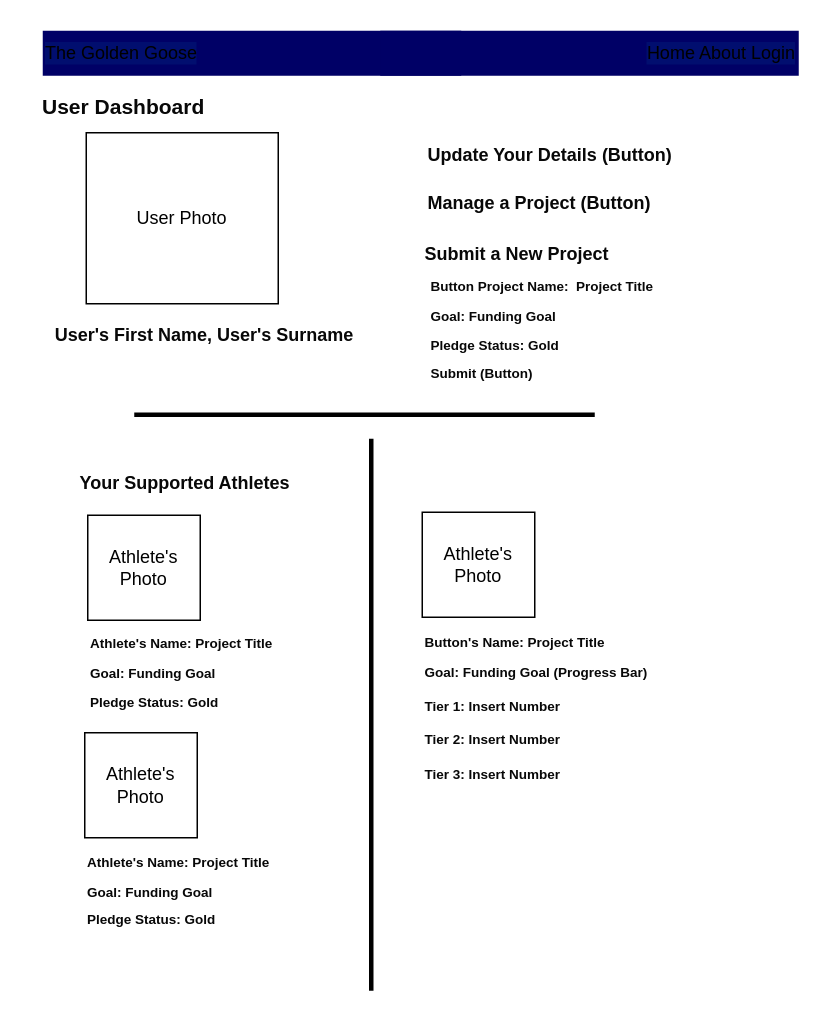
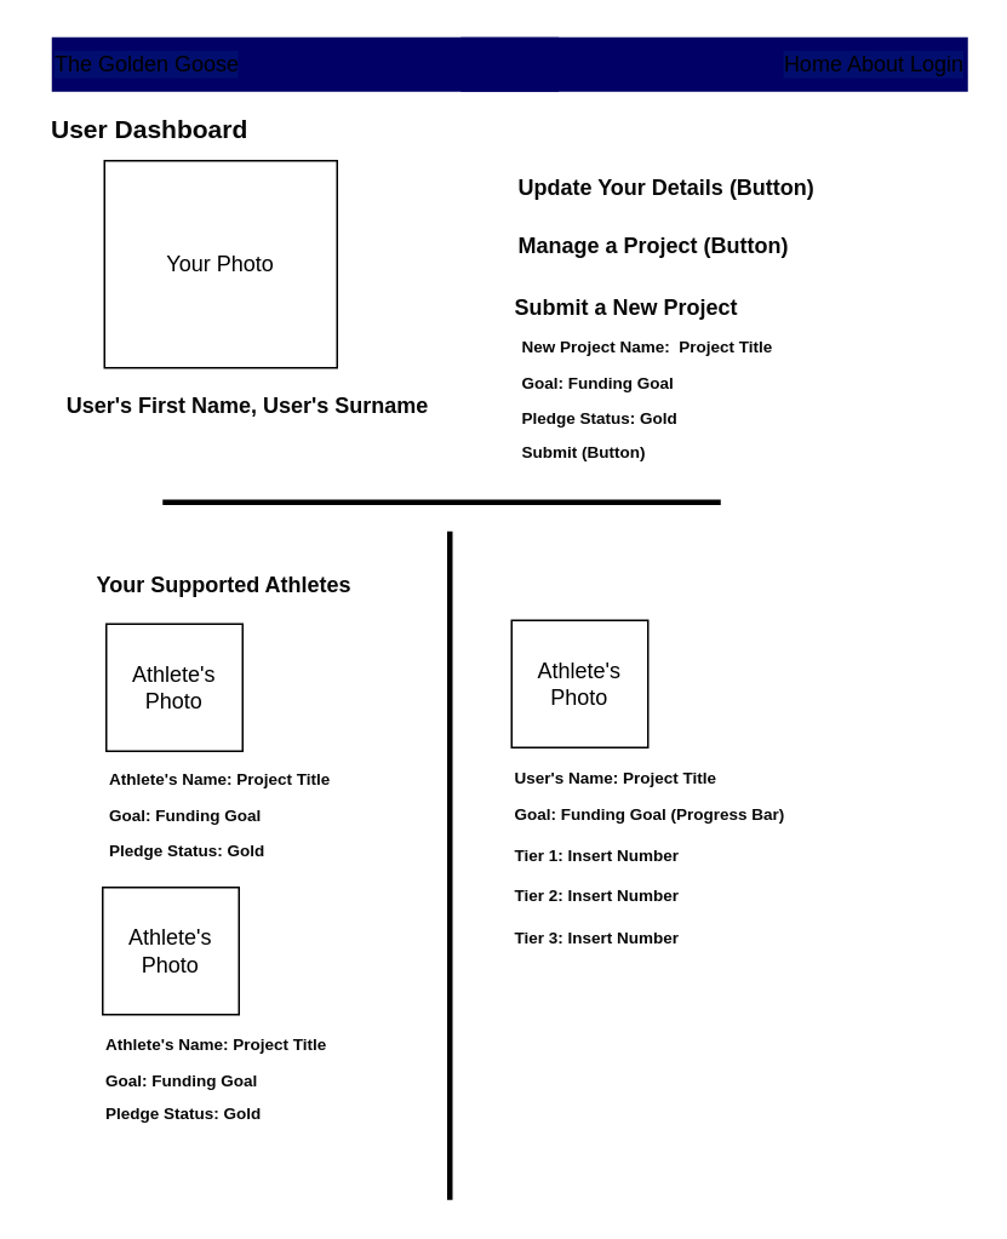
  <mxCell id="0" />
  <mxCell id="1" parent="0" />
- <mxCell id="2" value="User Photo" style="whiteSpace=wrap;html=1;" vertex="1" parent="1"><mxGeometry x="57" y="88" width="128" height="114" as="geometry" /></mxCell>
+ <mxCell id="2" value="Your Photo" style="whiteSpace=wrap;html=1;" vertex="1" parent="1"><mxGeometry x="57" y="88" width="128" height="114" as="geometry" /></mxCell>
  <mxCell id="3" value="The Golden Goose" style="text;strokeColor=none;align=left;fillColor=#000066;html=1;verticalAlign=middle;whiteSpace=wrap;rounded=0;labelBackgroundColor=#010e6f;" vertex="1" parent="1"><mxGeometry x="28" y="20" width="279" height="30" as="geometry" /></mxCell>
  <mxCell id="4" value="Home About Login" style="text;strokeColor=none;align=right;fillColor=#000066;html=1;verticalAlign=middle;whiteSpace=wrap;rounded=0;labelBackgroundColor=#010e6f;" vertex="1" parent="1"><mxGeometry x="253" y="20" width="279" height="30" as="geometry" /></mxCell>
  <mxCell id="5" value="User's First Name, User's Surname" style="text;strokeColor=none;align=center;fillColor=none;html=1;verticalAlign=middle;whiteSpace=wrap;rounded=0;labelBackgroundColor=#FFFFFF;fontStyle=1;fontSize=12;fontColor=#080808;" vertex="1" parent="1"><mxGeometry x="33" y="208" width="206" height="30" as="geometry" /></mxCell>
  <mxCell id="6" value="Your Supported Athletes" style="text;strokeColor=none;align=center;fillColor=none;html=1;verticalAlign=middle;whiteSpace=wrap;rounded=0;labelBackgroundColor=#FFFFFF;fontStyle=1;fontSize=12;fontColor=#080808;" vertex="1" parent="1"><mxGeometry x="20" y="307" width="206" height="30" as="geometry" /></mxCell>
  <mxCell id="7" value="Pledge Status: Gold" style="text;strokeColor=none;align=left;fillColor=none;html=1;verticalAlign=middle;whiteSpace=wrap;rounded=0;labelBackgroundColor=#FFFFFF;fontStyle=1;fontSize=9;fontColor=#080808;" vertex="1" parent="1"><mxGeometry x="58" y="453" width="206" height="30" as="geometry" /></mxCell>
  <mxCell id="8" value="Submit a New Project" style="text;strokeColor=none;align=left;fillColor=none;html=1;verticalAlign=middle;whiteSpace=wrap;rounded=0;labelBackgroundColor=#FFFFFF;fontStyle=1;fontSize=12;fontColor=#080808;" vertex="1" parent="1"><mxGeometry x="281" y="154" width="206" height="30" as="geometry" /></mxCell>
  <mxCell id="9" value="Athlete's Name: Project Title" style="text;strokeColor=none;align=left;fillColor=none;html=1;verticalAlign=middle;whiteSpace=wrap;rounded=0;labelBackgroundColor=#FFFFFF;fontStyle=1;fontSize=9;fontColor=#080808;" vertex="1" parent="1"><mxGeometry x="58" y="415" width="155" height="28" as="geometry" /></mxCell>
  <mxCell id="10" value="Athlete's Photo" style="whiteSpace=wrap;html=1;" vertex="1" parent="1"><mxGeometry x="58" y="343" width="75" height="70" as="geometry" /></mxCell>
  <mxCell id="11" value="Goal: Funding Goal" style="text;strokeColor=none;align=left;fillColor=none;html=1;verticalAlign=middle;whiteSpace=wrap;rounded=0;labelBackgroundColor=#FFFFFF;fontStyle=1;fontSize=9;fontColor=#080808;" vertex="1" parent="1"><mxGeometry x="58" y="434" width="206" height="30" as="geometry" /></mxCell>
  <mxCell id="12" value="Athlete's Photo" style="whiteSpace=wrap;html=1;" vertex="1" parent="1"><mxGeometry x="281" y="341" width="75" height="70" as="geometry" /></mxCell>
  <mxCell id="13" value="Pledge Status: Gold" style="text;strokeColor=none;align=left;fillColor=none;html=1;verticalAlign=middle;whiteSpace=wrap;rounded=0;labelBackgroundColor=#FFFFFF;fontStyle=1;fontSize=9;fontColor=#080808;" vertex="1" parent="1"><mxGeometry x="56" y="598" width="206" height="30" as="geometry" /></mxCell>
  <mxCell id="14" value="Athlete's Photo" style="whiteSpace=wrap;html=1;" vertex="1" parent="1"><mxGeometry x="56" y="488" width="75" height="70" as="geometry" /></mxCell>
  <mxCell id="15" value="Pledge Status: Gold" style="text;strokeColor=none;align=left;fillColor=none;html=1;verticalAlign=middle;whiteSpace=wrap;rounded=0;labelBackgroundColor=#FFFFFF;fontStyle=1;fontSize=9;fontColor=#080808;" vertex="1" parent="1"><mxGeometry x="285" y="215" width="206" height="30" as="geometry" /></mxCell>
- <mxCell id="16" value="Button Project Name:&amp;nbsp; Project Title" style="text;strokeColor=none;align=left;fillColor=none;html=1;verticalAlign=middle;whiteSpace=wrap;rounded=0;labelBackgroundColor=#FFFFFF;fontStyle=1;fontSize=9;fontColor=#080808;" vertex="1" parent="1"><mxGeometry x="285" y="177" width="155" height="28" as="geometry" /></mxCell>
+ <mxCell id="16" value="New Project Name:&amp;nbsp; Project Title" style="text;strokeColor=none;align=left;fillColor=none;html=1;verticalAlign=middle;whiteSpace=wrap;rounded=0;labelBackgroundColor=#FFFFFF;fontStyle=1;fontSize=9;fontColor=#080808;" vertex="1" parent="1"><mxGeometry x="285" y="177" width="155" height="28" as="geometry" /></mxCell>
  <mxCell id="17" value="Goal: Funding Goal" style="text;strokeColor=none;align=left;fillColor=none;html=1;verticalAlign=middle;whiteSpace=wrap;rounded=0;labelBackgroundColor=#FFFFFF;fontStyle=1;fontSize=9;fontColor=#080808;" vertex="1" parent="1"><mxGeometry x="285" y="196" width="206" height="30" as="geometry" /></mxCell>
- <mxCell id="18" value="Button's Name: Project Title" style="text;strokeColor=none;align=left;fillColor=none;html=1;verticalAlign=middle;whiteSpace=wrap;rounded=0;labelBackgroundColor=#FFFFFF;fontStyle=1;fontSize=9;fontColor=#080808;" vertex="1" parent="1"><mxGeometry x="281" y="414" width="155" height="28" as="geometry" /></mxCell>
+ <mxCell id="18" value="User's Name: Project Title" style="text;strokeColor=none;align=left;fillColor=none;html=1;verticalAlign=middle;whiteSpace=wrap;rounded=0;labelBackgroundColor=#FFFFFF;fontStyle=1;fontSize=9;fontColor=#080808;" vertex="1" parent="1"><mxGeometry x="281" y="414" width="155" height="28" as="geometry" /></mxCell>
  <mxCell id="19" value="Goal: Funding Goal (Progress Bar)" style="text;strokeColor=none;align=left;fillColor=none;html=1;verticalAlign=middle;whiteSpace=wrap;rounded=0;labelBackgroundColor=#FFFFFF;fontStyle=1;fontSize=9;fontColor=#080808;" vertex="1" parent="1"><mxGeometry x="281" y="433" width="206" height="30" as="geometry" /></mxCell>
  <mxCell id="20" value="Athlete's Name: Project Title" style="text;strokeColor=none;align=left;fillColor=none;html=1;verticalAlign=middle;whiteSpace=wrap;rounded=0;labelBackgroundColor=#FFFFFF;fontStyle=1;fontSize=9;fontColor=#080808;" vertex="1" parent="1"><mxGeometry x="56" y="561" width="155" height="28" as="geometry" /></mxCell>
  <mxCell id="21" value="Goal: Funding Goal" style="text;strokeColor=none;align=left;fillColor=none;html=1;verticalAlign=middle;whiteSpace=wrap;rounded=0;labelBackgroundColor=#FFFFFF;fontStyle=1;fontSize=9;fontColor=#080808;" vertex="1" parent="1"><mxGeometry x="56" y="580" width="206" height="30" as="geometry" /></mxCell>
  <mxCell id="22" value="Manage a Project (Button)" style="text;strokeColor=none;align=left;fillColor=none;html=1;verticalAlign=middle;whiteSpace=wrap;rounded=0;labelBackgroundColor=#FFFFFF;fontStyle=1;fontSize=12;fontColor=#080808;" vertex="1" parent="1"><mxGeometry x="283" y="120" width="206" height="30" as="geometry" /></mxCell>
  <mxCell id="23" value="Update Your Details (Button)" style="text;strokeColor=none;align=left;fillColor=none;html=1;verticalAlign=middle;whiteSpace=wrap;rounded=0;labelBackgroundColor=#FFFFFF;fontStyle=1;fontSize=12;fontColor=#080808;" vertex="1" parent="1"><mxGeometry x="283" y="88" width="206" height="30" as="geometry" /></mxCell>
  <mxCell id="24" value="" style="edgeStyle=none;orthogonalLoop=1;jettySize=auto;html=1;fontSize=12;fontColor=#080808;endSize=0;rounded=0;strokeWidth=3;endArrow=none;endFill=0;" edge="1" parent="1"><mxGeometry width="80" relative="1" as="geometry"><mxPoint x="89" y="276" as="sourcePoint" /><mxPoint x="396" y="276" as="targetPoint" /><Array as="points" /></mxGeometry></mxCell>
  <mxCell id="25" value="Tier 1: Insert Number" style="text;strokeColor=none;align=left;fillColor=none;html=1;verticalAlign=middle;whiteSpace=wrap;rounded=0;labelBackgroundColor=#FFFFFF;fontStyle=1;fontSize=9;fontColor=#080808;" vertex="1" parent="1"><mxGeometry x="281" y="456" width="206" height="30" as="geometry" /></mxCell>
  <mxCell id="26" value="Tier 2: Insert Number" style="text;strokeColor=none;align=left;fillColor=none;html=1;verticalAlign=middle;whiteSpace=wrap;rounded=0;labelBackgroundColor=#FFFFFF;fontStyle=1;fontSize=9;fontColor=#080808;" vertex="1" parent="1"><mxGeometry x="281" y="478" width="206" height="30" as="geometry" /></mxCell>
  <mxCell id="27" value="Tier 3: Insert Number" style="text;strokeColor=none;align=left;fillColor=none;html=1;verticalAlign=middle;whiteSpace=wrap;rounded=0;labelBackgroundColor=#FFFFFF;fontStyle=1;fontSize=9;fontColor=#080808;" vertex="1" parent="1"><mxGeometry x="281" y="501" width="206" height="30" as="geometry" /></mxCell>
  <mxCell id="28" value="" style="edgeStyle=none;orthogonalLoop=1;jettySize=auto;html=1;fontSize=12;fontColor=#080808;endSize=0;rounded=0;strokeWidth=3;endArrow=none;endFill=0;" edge="1" parent="1"><mxGeometry width="80" relative="1" as="geometry"><mxPoint x="247" y="660" as="sourcePoint" /><mxPoint x="247" y="292" as="targetPoint" /><Array as="points" /></mxGeometry></mxCell>
  <mxCell id="29" value="User Dashboard" style="text;strokeColor=none;align=left;fillColor=none;html=1;verticalAlign=middle;whiteSpace=wrap;rounded=0;labelBackgroundColor=#FFFFFF;fontStyle=1;fontSize=14;fontColor=#080808;" vertex="1" parent="1"><mxGeometry x="26" y="56" width="206" height="30" as="geometry" /></mxCell>
  <mxCell id="30" value="Submit (Button)" style="text;strokeColor=none;align=left;fillColor=none;html=1;verticalAlign=middle;whiteSpace=wrap;rounded=0;labelBackgroundColor=#FFFFFF;fontStyle=1;fontSize=9;fontColor=#080808;" vertex="1" parent="1"><mxGeometry x="285" y="234" width="206" height="30" as="geometry" /></mxCell>
